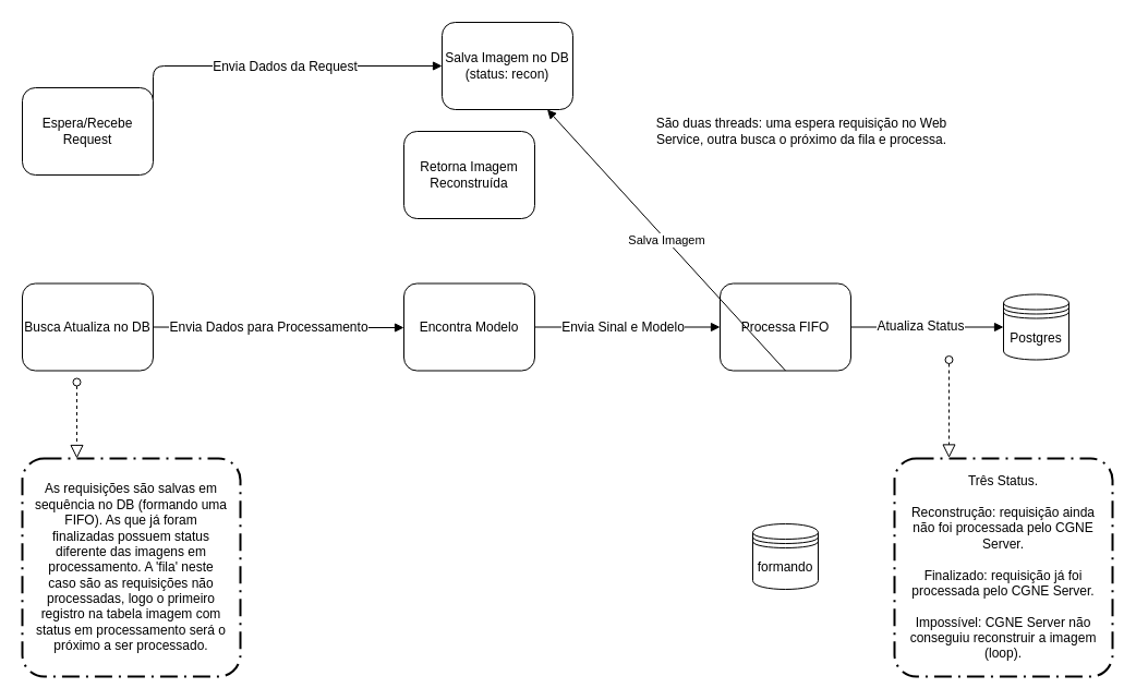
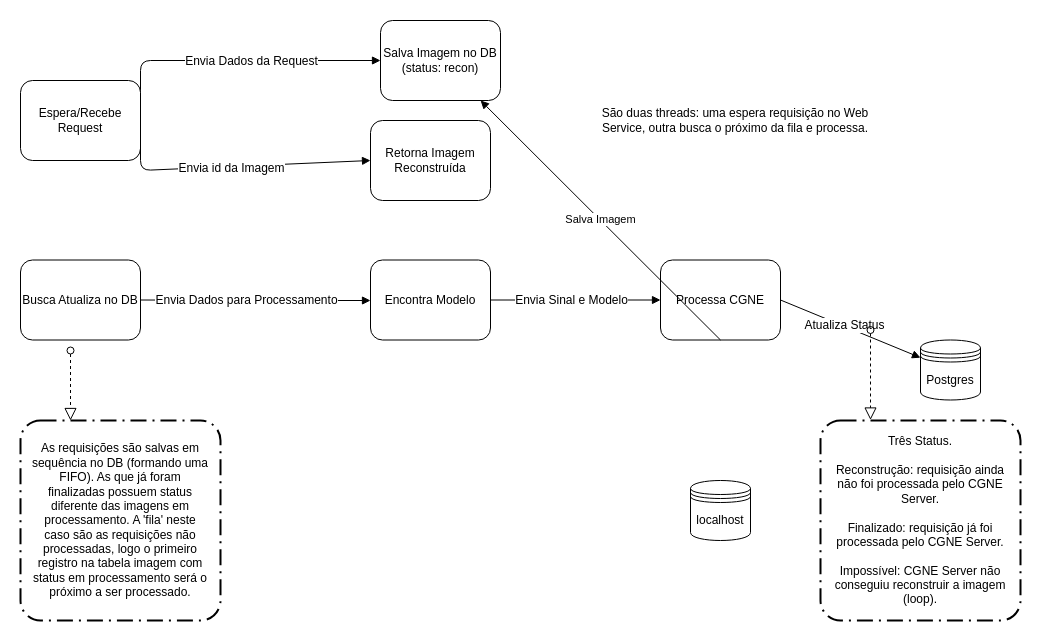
  <mxCell id="0" />
  <mxCell id="1" parent="0" />
- <mxCell id="2" value="Salva Imagem no DB (status: recon)" style="shape=ext;rounded=1;html=1;whiteSpace=wrap;" parent="1" vertex="1"><mxGeometry x="405" y="20" width="120" height="80" as="geometry" /></mxCell>
+ <mxCell id="2" value="Salva Imagem no DB (status: recon)" style="shape=ext;rounded=1;html=1;whiteSpace=wrap;" parent="1" vertex="1"><mxGeometry x="380" y="20" width="120" height="80" as="geometry" /></mxCell>
  <mxCell id="3" value="" style="endArrow=block;endFill=1;endSize=6;html=1;entryX=0;entryY=0.5;entryDx=0;entryDy=0;exitX=1;exitY=0.5;exitDx=0;exitDy=0;" parent="1" source="16" target="2" edge="1"><mxGeometry width="100" relative="1" as="geometry"><mxPoint x="240" y="120" as="sourcePoint" /><mxPoint x="230" y="170" as="targetPoint" /><Array as="points"><mxPoint x="140" y="60" /></Array></mxGeometry></mxCell>
  <mxCell id="4" value="Envia Dados da Request" style="text;html=1;resizable=0;points=[];align=center;verticalAlign=middle;labelBackgroundColor=#ffffff;" parent="3" vertex="1" connectable="0"><mxGeometry x="-0.182" relative="1" as="geometry"><mxPoint x="47" as="offset" /></mxGeometry></mxCell>
- <mxCell id="5" value="Processa FIFO" style="shape=ext;rounded=1;html=1;whiteSpace=wrap;" parent="1" vertex="1"><mxGeometry x="660" y="259.5" width="120" height="80" as="geometry" /></mxCell>
+ <mxCell id="5" value="Processa CGNE" style="shape=ext;rounded=1;html=1;whiteSpace=wrap;" parent="1" vertex="1"><mxGeometry x="660" y="259.5" width="120" height="80" as="geometry" /></mxCell>
  <mxCell id="6" value="" style="endArrow=block;endFill=1;endSize=6;html=1;exitX=1;exitY=0.5;exitDx=0;exitDy=0;" parent="1" source="15" edge="1"><mxGeometry width="100" relative="1" as="geometry"><mxPoint x="240" y="300" as="sourcePoint" /><mxPoint x="370" y="300" as="targetPoint" /><Array as="points"><mxPoint x="320" y="300" /></Array></mxGeometry></mxCell>
  <mxCell id="7" value="Envia Dados para Processamento" style="text;html=1;resizable=0;points=[];align=center;verticalAlign=middle;labelBackgroundColor=#ffffff;" parent="6" vertex="1" connectable="0"><mxGeometry x="-0.137" y="3" relative="1" as="geometry"><mxPoint x="6" y="2.5" as="offset" /></mxGeometry></mxCell>
  <mxCell id="8" value="" style="rounded=1;arcSize=10;dashed=1;strokeColor=#000000;fillColor=none;gradientColor=none;dashPattern=8 3 1 3;strokeWidth=2;" parent="1" vertex="1"><mxGeometry x="20" y="420" width="200" height="200" as="geometry" /></mxCell>
  <mxCell id="9" value="" style="startArrow=oval;startFill=0;startSize=7;endArrow=block;endFill=0;endSize=10;dashed=1;html=1;entryX=0.25;entryY=0;entryDx=0;entryDy=0;" parent="1" target="8" edge="1"><mxGeometry width="100" relative="1" as="geometry"><mxPoint x="70" y="350" as="sourcePoint" /><mxPoint x="120" y="640" as="targetPoint" /></mxGeometry></mxCell>
  <mxCell id="10" value="&lt;span&gt;As requisições são salvas em sequência no DB (formando uma FIFO). As que já foram finalizadas possuem status diferente das imagens em processamento. A 'fila' neste caso são as requisições não processadas, logo o primeiro registro na tabela imagem com status em processamento será o próximo a ser processado.&lt;/span&gt;" style="text;html=1;strokeColor=none;fillColor=none;align=center;verticalAlign=middle;whiteSpace=wrap;rounded=0;" parent="1" vertex="1"><mxGeometry x="30" y="430" width="180" height="180" as="geometry" /></mxCell>
  <mxCell id="11" value="São duas threads: uma espera requisição no Web Service, outra busca o próximo da fila e processa." style="text;html=1;strokeColor=none;fillColor=none;align=center;verticalAlign=middle;whiteSpace=wrap;rounded=0;" parent="1" vertex="1"><mxGeometry x="580" y="100" width="310" height="40" as="geometry" /></mxCell>
  <mxCell id="12" value="" style="endArrow=block;endFill=1;endSize=6;html=1;exitX=1;exitY=0.5;exitDx=0;exitDy=0;" parent="1" source="5" target="14" edge="1"><mxGeometry width="100" relative="1" as="geometry"><mxPoint x="600" y="299.5" as="sourcePoint" /><mxPoint x="700" y="299.5" as="targetPoint" /></mxGeometry></mxCell>
  <mxCell id="13" value="Atualiza Status" style="text;html=1;resizable=0;points=[];align=center;verticalAlign=middle;labelBackgroundColor=#ffffff;" parent="12" vertex="1" connectable="0"><mxGeometry x="-0.1" y="1" relative="1" as="geometry"><mxPoint as="offset" /></mxGeometry></mxCell>
- <mxCell id="14" value="Postgres&lt;br&gt;" style="shape=datastore;whiteSpace=wrap;html=1;" parent="1" vertex="1"><mxGeometry x="920" y="269.5" width="60" height="60" as="geometry" /></mxCell>
+ <mxCell id="14" value="Postgres&lt;br&gt;" style="shape=datastore;whiteSpace=wrap;html=1;" parent="1" vertex="1"><mxGeometry x="920" y="339.5" width="60" height="60" as="geometry" /></mxCell>
  <mxCell id="15" value="Busca Atualiza no DB" style="shape=ext;rounded=1;html=1;whiteSpace=wrap;" parent="1" vertex="1"><mxGeometry x="20" y="259.5" width="120" height="80" as="geometry" /></mxCell>
  <mxCell id="16" value="Espera/Recebe Request" style="shape=ext;rounded=1;html=1;whiteSpace=wrap;" parent="1" vertex="1"><mxGeometry x="20" y="80" width="120" height="80" as="geometry" /></mxCell>
  <mxCell id="17" value="" style="startArrow=oval;startFill=0;startSize=7;endArrow=block;endFill=0;endSize=10;dashed=1;html=1;" parent="1" edge="1"><mxGeometry width="100" relative="1" as="geometry"><mxPoint x="870" y="329.5" as="sourcePoint" /><mxPoint x="870" y="419.5" as="targetPoint" /></mxGeometry></mxCell>
  <mxCell id="18" value="" style="rounded=1;arcSize=10;dashed=1;strokeColor=#000000;fillColor=none;gradientColor=none;dashPattern=8 3 1 3;strokeWidth=2;" parent="1" vertex="1"><mxGeometry x="820" y="420" width="200" height="200" as="geometry" /></mxCell>
  <mxCell id="19" value="Três Status.&lt;br&gt;&lt;br&gt;Reconstrução: requisição ainda não foi processada pelo CGNE Server.&lt;br&gt;&lt;br&gt;Finalizado: requisição já foi processada pelo CGNE Server.&lt;br&gt;&lt;br&gt;Impossível: CGNE Server não conseguiu reconstruir a imagem (loop).&lt;br&gt;" style="text;html=1;strokeColor=none;fillColor=none;align=center;verticalAlign=middle;whiteSpace=wrap;rounded=0;" parent="1" vertex="1"><mxGeometry x="830" y="429.5" width="180" height="180" as="geometry" /></mxCell>
  <mxCell id="20" value="Encontra Modelo" style="shape=ext;rounded=1;html=1;whiteSpace=wrap;" vertex="1" parent="1"><mxGeometry x="370" y="259.5" width="120" height="80" as="geometry" /></mxCell>
  <mxCell id="21" value="" style="endArrow=block;endFill=1;endSize=6;html=1;entryX=0;entryY=0.5;entryDx=0;entryDy=0;exitX=1;exitY=0.5;exitDx=0;exitDy=0;" edge="1" parent="1" source="20" target="5"><mxGeometry width="100" relative="1" as="geometry"><mxPoint x="20" y="640" as="sourcePoint" /><mxPoint x="120" y="640" as="targetPoint" /></mxGeometry></mxCell>
  <mxCell id="22" value="Envia Sinal e Modelo" style="text;html=1;resizable=0;points=[];align=center;verticalAlign=middle;labelBackgroundColor=#ffffff;" vertex="1" connectable="0" parent="21"><mxGeometry x="-0.282" y="-1" relative="1" as="geometry"><mxPoint x="19" y="-1.5" as="offset" /></mxGeometry></mxCell>
- <mxCell id="23" value="formando" style="shape=datastore;whiteSpace=wrap;html=1;" vertex="1" parent="1"><mxGeometry x="690" y="480" width="60" height="60" as="geometry" /></mxCell>
+ <mxCell id="23" value="localhost" style="shape=datastore;whiteSpace=wrap;html=1;" vertex="1" parent="1"><mxGeometry x="690" y="480" width="60" height="60" as="geometry" /></mxCell>
  <mxCell id="24" value="Salva Imagem" style="endArrow=block;endFill=1;endSize=6;html=1;exitX=0.5;exitY=1;exitDx=0;exitDy=0;" edge="1" parent="1" source="5" target="2"><mxGeometry width="100" relative="1" as="geometry"><mxPoint x="20" y="640" as="sourcePoint" /><mxPoint x="120" y="640" as="targetPoint" /></mxGeometry></mxCell>
  <mxCell id="25" value="Retorna Imagem Reconstruída" style="shape=ext;rounded=1;html=1;whiteSpace=wrap;" vertex="1" parent="1"><mxGeometry x="370" y="120" width="120" height="80" as="geometry" /></mxCell>
+ <mxCell id="26" value="" style="endArrow=block;endFill=1;endSize=6;html=1;entryX=0;entryY=0.5;entryDx=0;entryDy=0;exitX=1;exitY=0.75;exitDx=0;exitDy=0;" edge="1" parent="1" source="16" target="25"><mxGeometry width="100" relative="1" as="geometry"><mxPoint x="20" y="640" as="sourcePoint" /><mxPoint x="120" y="640" as="targetPoint" /><Array as="points"><mxPoint x="140" y="170" /></Array></mxGeometry></mxCell>
+ <mxCell id="27" value="Envia id da Imagem" style="text;html=1;resizable=0;points=[];align=center;verticalAlign=middle;labelBackgroundColor=#ffffff;" vertex="1" connectable="0" parent="26"><mxGeometry x="-0.067" y="-1" relative="1" as="geometry"><mxPoint as="offset" /></mxGeometry></mxCell>
